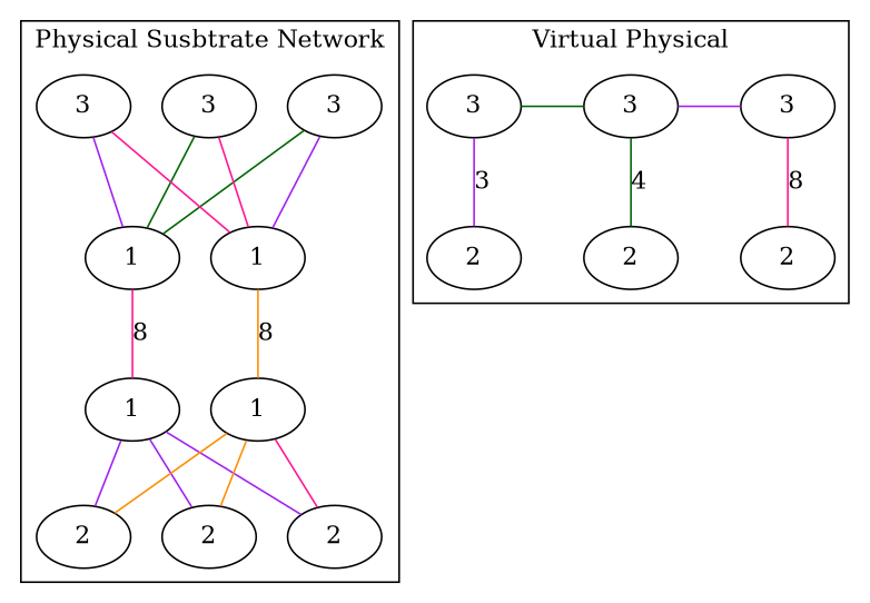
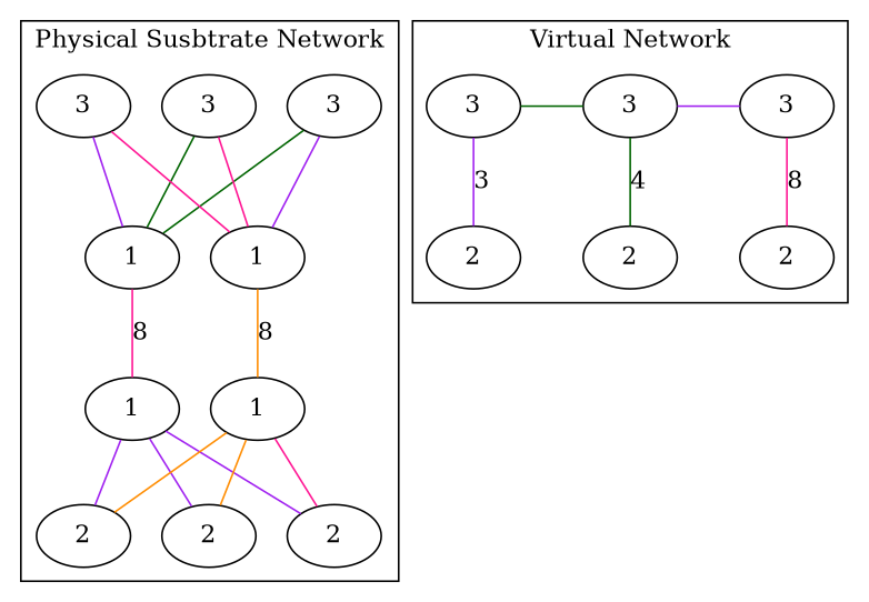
  graph {
    rankdir=TB
    edge [color=purple]
    n1 [label=3]
    n2 [label=3]
    n3 [label=3]
    n4 [label=1]
    n5 [label=1]
    n6 [label=1]
    n7 [label=1]
    n8 [label=2]
    n9 [label=2]
    n10 [label=2]
    n11 [label=3]
    n12 [label=3]
    n13 [label=3]
    n14 [label=2]
    n15 [label=2]
    n16 [label=2]
    subgraph cluster_1 {
      label="Physical Susbtrate Network"
      subgraph sub_2 {
        label="Physical Susbtrate Network"
        rank=same
        n1
        n2
        n3
      }
      subgraph sub_3 {
        label="Physical Susbtrate Network"
        rank=same
        n4
        n5
      }
      subgraph sub_4 {
        label="Physical Susbtrate Network"
        rank=same
        n6
        n7
      }
      subgraph sub_5 {
        label="Physical Susbtrate Network"
        rank=same
        n8
        n9
        n10
      }
    }
    subgraph cluster_6 {
-     label="Virtual Physical"
+     label="Virtual Network"
      subgraph sub_7 {
        label="Virtual Network"
        rank=same
        n11
        n12
        n13
      }
      subgraph sub_8 {
        label="Virtual Network"
        rank=same
        n14
        n15
        n16
      }
    }
    n1 -- n4 [color=darkgreen]
    n1 -- n5
    n2 -- n4 [color=darkgreen]
    n2 -- n5 [color=deeppink]
    n3 -- n4
    n3 -- n5 [color=deeppink]
    n4 -- n6 [label=8 color=deeppink]
    n5 -- n7 [label=8 color=darkorange]
    n6 -- n8
    n6 -- n9
    n6 -- n10
    n7 -- n8 [color=darkorange]
    n7 -- n9 [color=darkorange]
    n7 -- n10 [color=deeppink]
    n11 -- n12 [color=darkgreen]
    n11 -- n14 [label=3]
    n12 -- n13
    n12 -- n15 [label=4 color=darkgreen]
    n13 -- n16 [label=8 color=deeppink]
  }
